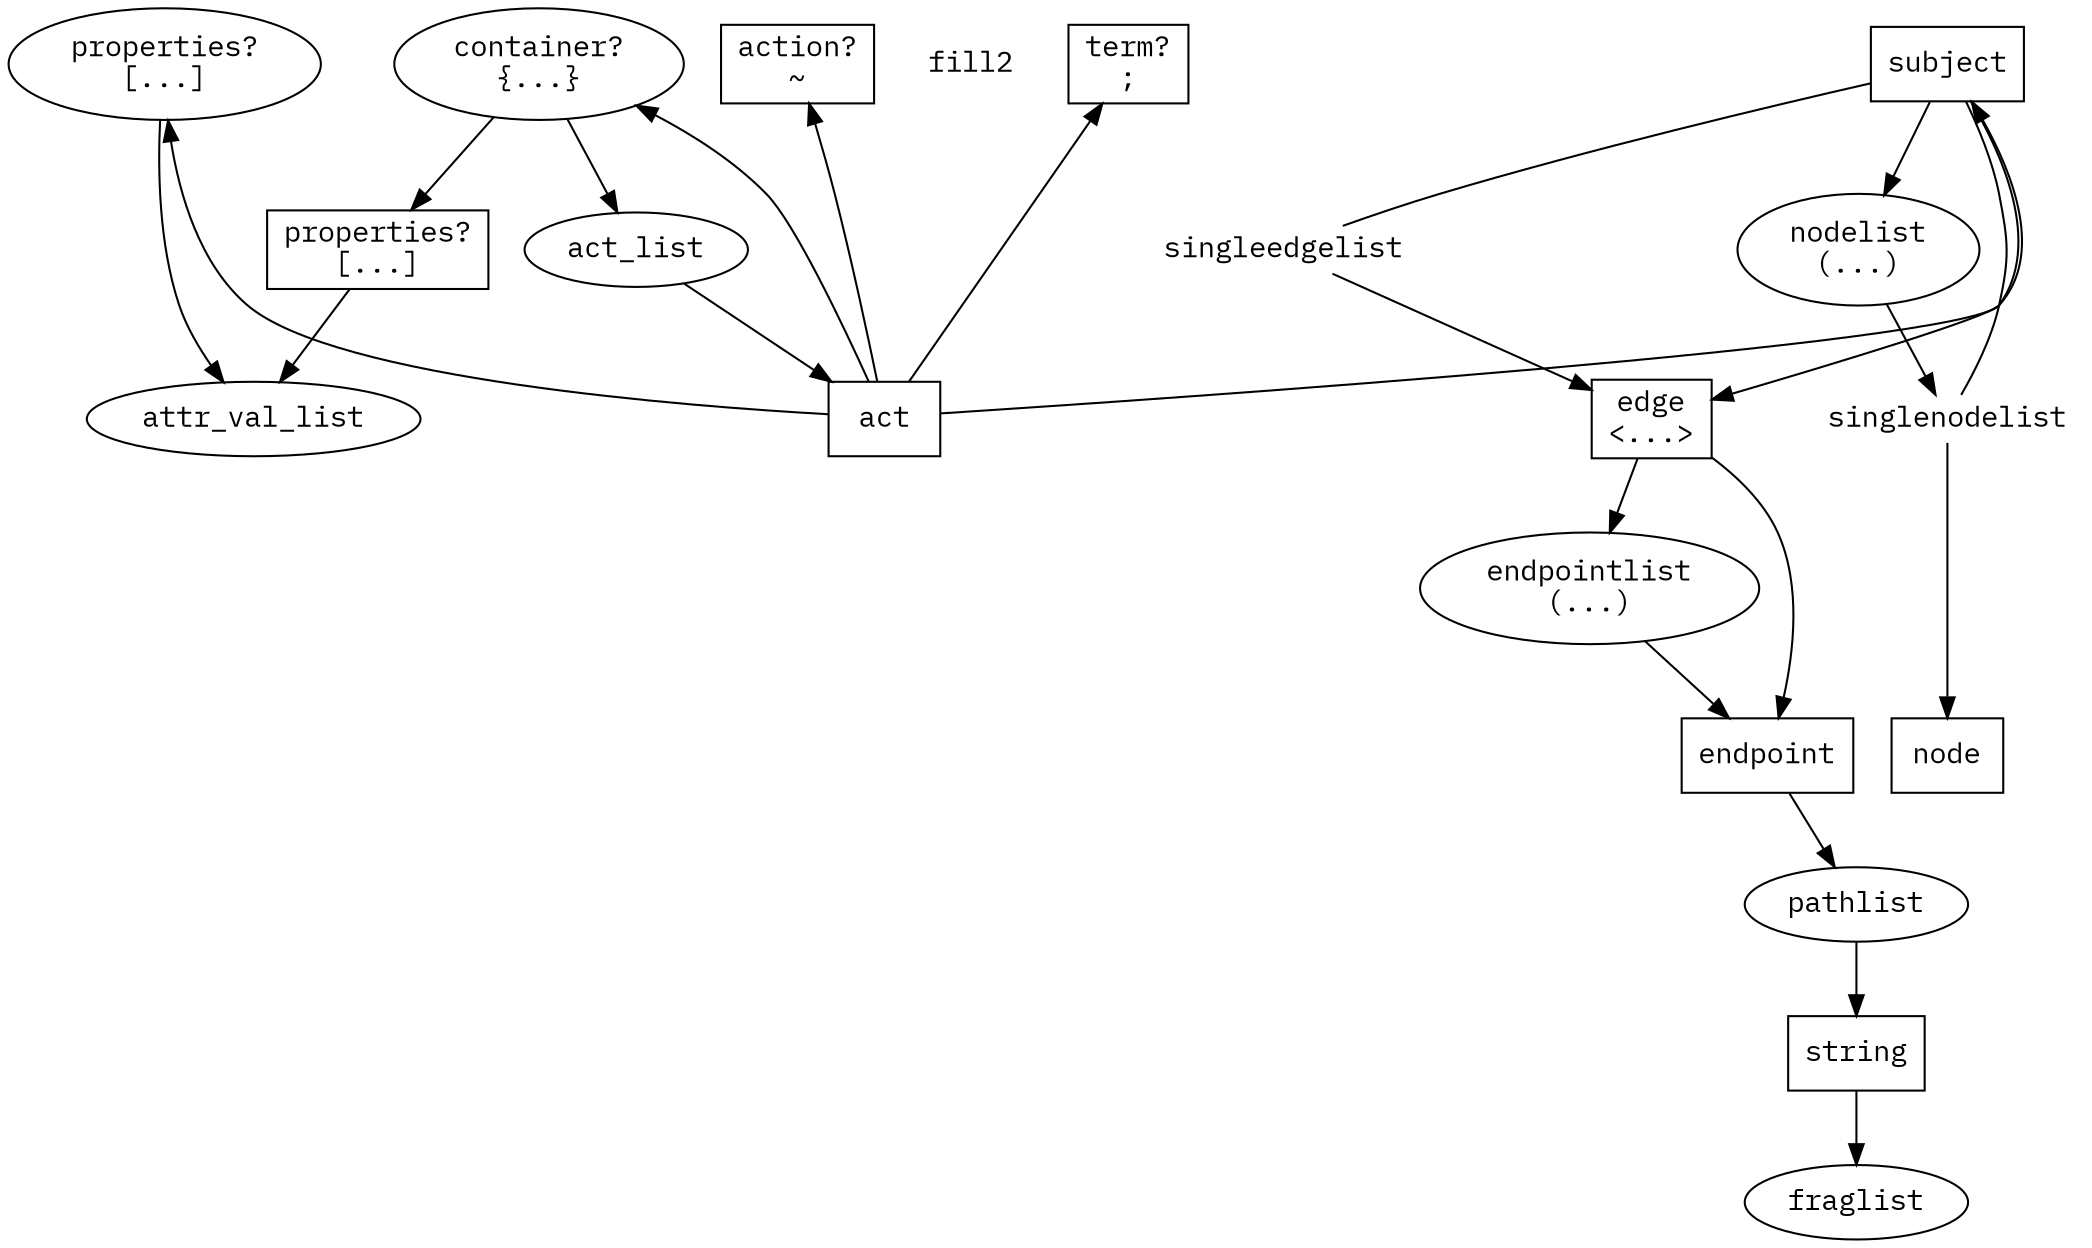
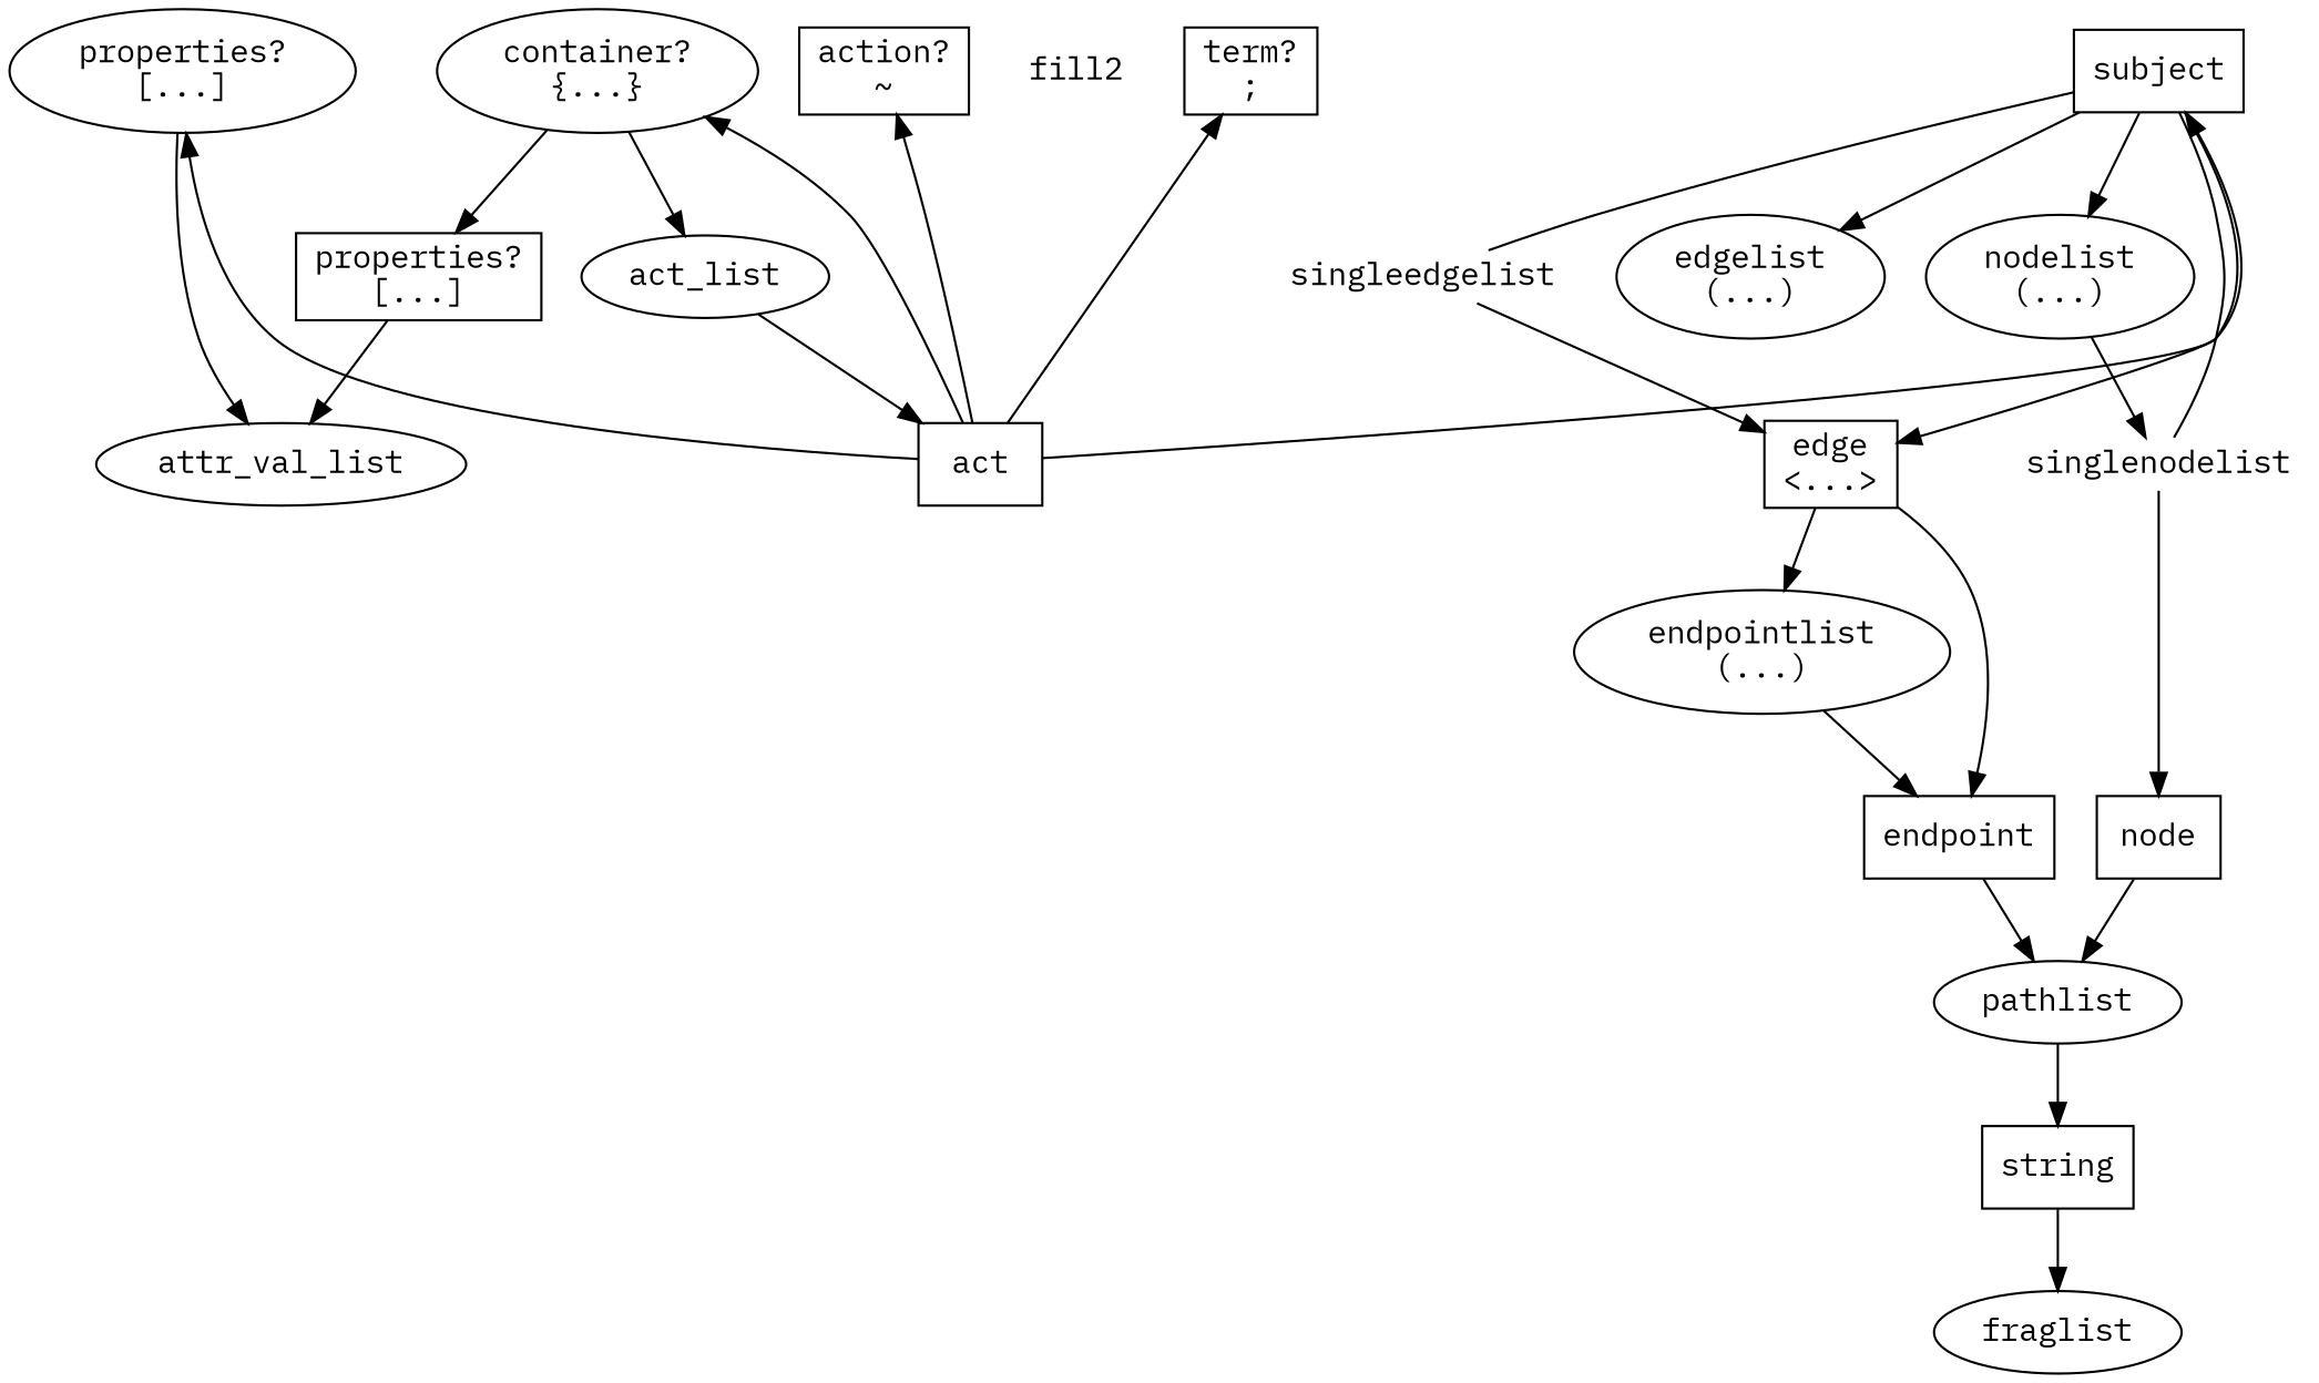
  digraph {
    fontname="IBM Plex Mono"
    ordering=out
    node [fontname="IBM Plex Mono"]
    edge [fontname="IBM Plex Mono"]
    n1 [label="action?\n~" shape=box]
    subject [shape=box]
    fill2 [shape=none]
    n4 [label="properties?\n[...]"]
    n5 [label="container?\n{...}"]
    n6 [label="term?\n;" shape=box]
    singleedgelist [height=0 shape=none width=0]
+   n8 [label="edgelist\n(...)"]
    n9 [label="nodelist\n(...)"]
    singlenodelist [height=0 shape=none width=0]
    n11 [label="edge\n<...>" shape=box]
    attr_val_list
    n13 [label="properties?\n[...]" shape=box]
    act_list
    act [shape=box]
    n16 [label="node" shape=box]
    n17 [label="endpointlist\n(...)"]
    endpoint [shape=box]
    pathlist
    string [shape=box]
    fraglist
    subgraph sub_1 {
      rank=same
      n1
      subject
      fill2
      n4
      n5
      n6
    }
    subject -> singleedgelist [dir=none]
+   subject -> n8
    subject -> n9
    subject -> singlenodelist [dir=none]
    subject -> n11
    n4 -> attr_val_list
    n5 -> n13
    n5 -> act_list
    singleedgelist -> n11
    n9 -> singlenodelist
    singlenodelist -> n16
    n11 -> n17
    n11 -> endpoint
    n13 -> attr_val_list
    act_list -> act
    act -> n1
    act -> subject
    act -> fill2 [style=invis]
    act -> n4
    act -> n5
    act -> n6
+   n16 -> pathlist
    n17 -> endpoint
    endpoint -> pathlist
    pathlist -> string
    string -> fraglist
  }
